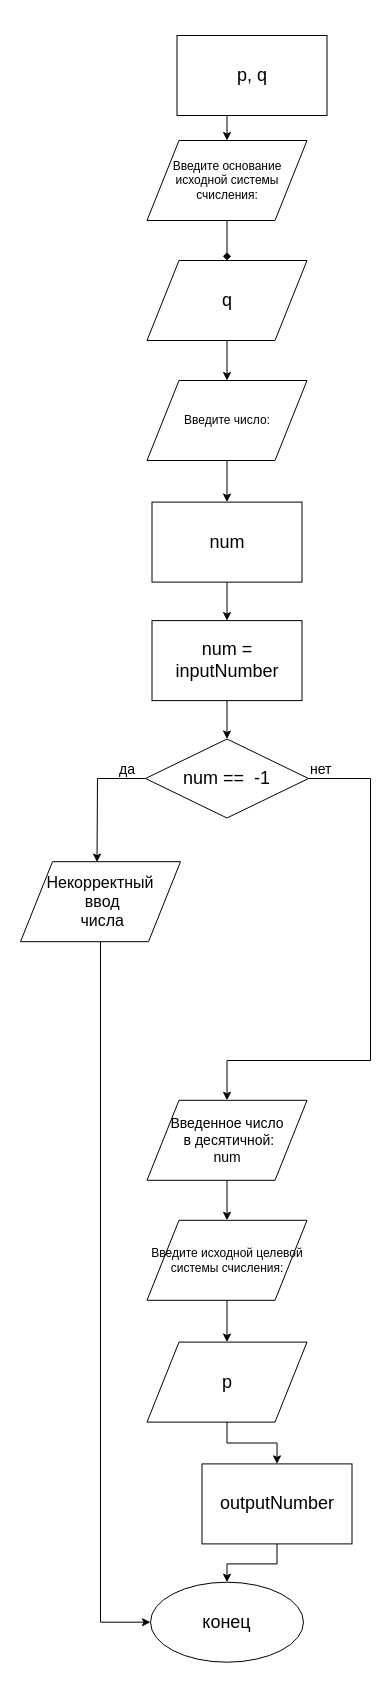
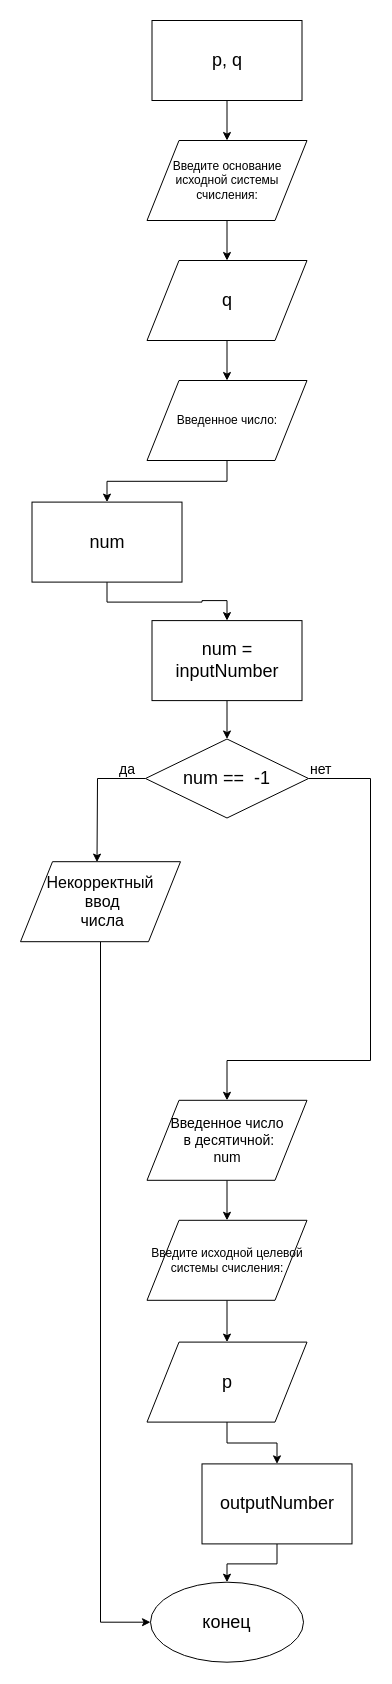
  <mxCell id="0" />
  <mxCell id="1" parent="0" />
  <mxCell id="2" style="edgeStyle=orthogonalEdgeStyle;rounded=0;orthogonalLoop=1;jettySize=auto;html=1;exitX=0;exitY=0.5;exitDx=0;exitDy=0;" edge="1" parent="1" source="4"><mxGeometry relative="1" as="geometry"><mxPoint x="96.5" y="861.6" as="targetPoint" /></mxGeometry></mxCell>
  <mxCell id="3" style="edgeStyle=orthogonalEdgeStyle;rounded=0;orthogonalLoop=1;jettySize=auto;html=1;exitX=1;exitY=0.5;exitDx=0;exitDy=0;entryX=0.5;entryY=0;entryDx=0;entryDy=0;" edge="1" parent="1" source="4" target="21"><mxGeometry relative="1" as="geometry"><Array as="points"><mxPoint x="370" y="778" /><mxPoint x="370" y="1060" /><mxPoint x="227" y="1060" /></Array></mxGeometry></mxCell>
  <mxCell id="4" value="&lt;font style=&quot;font-size: 18px&quot;&gt;num ==&amp;nbsp; -1&lt;/font&gt;" style="rhombus;whiteSpace=wrap;html=1;" vertex="1" parent="1"><mxGeometry x="145" y="738.5" width="163" height="79" as="geometry" /></mxCell>
  <mxCell id="5" style="edgeStyle=orthogonalEdgeStyle;rounded=0;orthogonalLoop=1;jettySize=auto;html=1;exitX=0.5;exitY=1;exitDx=0;exitDy=0;entryX=0.5;entryY=0;entryDx=0;entryDy=0;" edge="1" parent="1" source="6" target="8"><mxGeometry relative="1" as="geometry" /></mxCell>
- <mxCell id="6" value="&lt;font style=&quot;font-size: 18px&quot;&gt;p, q&lt;/font&gt;" style="rounded=0;whiteSpace=wrap;html=1;" vertex="1" parent="1"><mxGeometry x="176.5" y="35" width="150" height="80" as="geometry" /></mxCell>
- <mxCell id="7" style="edgeStyle=orthogonalEdgeStyle;rounded=0;orthogonalLoop=1;jettySize=auto;html=1;exitX=0.5;exitY=1;exitDx=0;exitDy=0;entryX=0.5;entryY=0;entryDx=0;entryDy=0;endArrow=diamond;" edge="1" parent="1" source="8" target="10"><mxGeometry relative="1" as="geometry" /></mxCell>
+ <mxCell id="6" value="&lt;font style=&quot;font-size: 18px&quot;&gt;p, q&lt;/font&gt;" style="rounded=0;whiteSpace=wrap;html=1;" vertex="1" parent="1"><mxGeometry x="151.5" y="20" width="150" height="80" as="geometry" /></mxCell>
+ <mxCell id="7" style="edgeStyle=orthogonalEdgeStyle;rounded=0;orthogonalLoop=1;jettySize=auto;html=1;exitX=0.5;exitY=1;exitDx=0;exitDy=0;entryX=0.5;entryY=0;entryDx=0;entryDy=0;" edge="1" parent="1" source="8" target="10"><mxGeometry relative="1" as="geometry" /></mxCell>
  <mxCell id="8" value="Введите основание исходной системы счисления:" style="shape=parallelogram;perimeter=parallelogramPerimeter;whiteSpace=wrap;html=1;" vertex="1" parent="1"><mxGeometry x="146.5" y="140" width="160" height="80" as="geometry" /></mxCell>
  <mxCell id="9" style="edgeStyle=orthogonalEdgeStyle;rounded=0;orthogonalLoop=1;jettySize=auto;html=1;exitX=0.5;exitY=1;exitDx=0;exitDy=0;" edge="1" parent="1" source="10" target="12"><mxGeometry relative="1" as="geometry" /></mxCell>
  <mxCell id="10" value="&lt;font style=&quot;font-size: 18px&quot;&gt;q&lt;/font&gt;" style="shape=parallelogram;perimeter=parallelogramPerimeter;whiteSpace=wrap;html=1;" vertex="1" parent="1"><mxGeometry x="146.5" y="260" width="160" height="80" as="geometry" /></mxCell>
  <mxCell id="11" style="edgeStyle=orthogonalEdgeStyle;rounded=0;orthogonalLoop=1;jettySize=auto;html=1;exitX=0.5;exitY=1;exitDx=0;exitDy=0;entryX=0.5;entryY=0;entryDx=0;entryDy=0;" edge="1" parent="1" source="12" target="16"><mxGeometry relative="1" as="geometry" /></mxCell>
- <mxCell id="12" value="Введите число:" style="shape=parallelogram;perimeter=parallelogramPerimeter;whiteSpace=wrap;html=1;" vertex="1" parent="1"><mxGeometry x="146.5" y="380" width="160" height="80" as="geometry" /></mxCell>
+ <mxCell id="12" value="Введенное число:" style="shape=parallelogram;perimeter=parallelogramPerimeter;whiteSpace=wrap;html=1;" vertex="1" parent="1"><mxGeometry x="146.5" y="380" width="160" height="80" as="geometry" /></mxCell>
  <mxCell id="13" style="edgeStyle=orthogonalEdgeStyle;rounded=0;orthogonalLoop=1;jettySize=auto;html=1;exitX=0.5;exitY=1;exitDx=0;exitDy=0;entryX=0.5;entryY=0;entryDx=0;entryDy=0;" edge="1" parent="1" source="16" target="15"><mxGeometry relative="1" as="geometry" /></mxCell>
  <mxCell id="14" style="edgeStyle=orthogonalEdgeStyle;rounded=0;orthogonalLoop=1;jettySize=auto;html=1;exitX=0.5;exitY=1;exitDx=0;exitDy=0;entryX=0.5;entryY=0;entryDx=0;entryDy=0;" edge="1" parent="1" source="15" target="4"><mxGeometry relative="1" as="geometry" /></mxCell>
  <mxCell id="15" value="&lt;span style=&quot;font-size: 18px&quot;&gt;num = inputNumber&lt;/span&gt;" style="rounded=0;whiteSpace=wrap;html=1;" vertex="1" parent="1"><mxGeometry x="151.5" y="620.1" width="150" height="80" as="geometry" /></mxCell>
- <mxCell id="16" value="&lt;span style=&quot;font-size: 18px&quot;&gt;num&lt;/span&gt;" style="rounded=0;whiteSpace=wrap;html=1;" vertex="1" parent="1"><mxGeometry x="151.5" y="501.6" width="150" height="80" as="geometry" /></mxCell>
+ <mxCell id="16" value="&lt;span style=&quot;font-size: 18px&quot;&gt;num&lt;/span&gt;" style="rounded=0;whiteSpace=wrap;html=1;" vertex="1" parent="1"><mxGeometry x="31.5" y="501.6" width="150" height="80" as="geometry" /></mxCell>
  <mxCell id="17" value="&lt;font style=&quot;font-size: 14px&quot;&gt;да&lt;/font&gt;" style="text;html=1;resizable=0;points=[];autosize=1;align=left;verticalAlign=top;spacingTop=-4;" vertex="1" parent="1"><mxGeometry x="116.5" y="758" width="30" height="20" as="geometry" /></mxCell>
  <mxCell id="18" style="edgeStyle=orthogonalEdgeStyle;rounded=0;orthogonalLoop=1;jettySize=auto;html=1;exitX=0.5;exitY=1;exitDx=0;exitDy=0;entryX=0;entryY=0.5;entryDx=0;entryDy=0;" edge="1" parent="1" source="19" target="28"><mxGeometry relative="1" as="geometry"><mxPoint x="100" y="1030" as="targetPoint" /></mxGeometry></mxCell>
  <mxCell id="19" value="&lt;font style=&quot;font-size: 16px&quot;&gt;Некорректный&lt;br&gt;&amp;nbsp;ввод&lt;br&gt;&amp;nbsp;числа&lt;/font&gt;" style="shape=parallelogram;perimeter=parallelogramPerimeter;whiteSpace=wrap;html=1;" vertex="1" parent="1"><mxGeometry x="20" y="861.2" width="160" height="80" as="geometry" /></mxCell>
  <mxCell id="20" style="edgeStyle=orthogonalEdgeStyle;rounded=0;orthogonalLoop=1;jettySize=auto;html=1;exitX=0.5;exitY=1;exitDx=0;exitDy=0;entryX=0.5;entryY=0;entryDx=0;entryDy=0;" edge="1" parent="1" source="21" target="23"><mxGeometry relative="1" as="geometry" /></mxCell>
  <mxCell id="21" value="&lt;span style=&quot;font-size: 14px&quot;&gt;Введенное число&lt;br&gt;&amp;nbsp;в десятичной: &lt;br&gt;num&lt;/span&gt;" style="shape=parallelogram;perimeter=parallelogramPerimeter;whiteSpace=wrap;html=1;" vertex="1" parent="1"><mxGeometry x="146.5" y="1099.8" width="160" height="80" as="geometry" /></mxCell>
  <mxCell id="22" style="edgeStyle=orthogonalEdgeStyle;rounded=0;orthogonalLoop=1;jettySize=auto;html=1;exitX=0.5;exitY=1;exitDx=0;exitDy=0;" edge="1" parent="1" source="23" target="25"><mxGeometry relative="1" as="geometry" /></mxCell>
  <mxCell id="23" value="&lt;span&gt;Введите исходной целевой &lt;br&gt;системы счисления:&lt;/span&gt;" style="shape=parallelogram;perimeter=parallelogramPerimeter;whiteSpace=wrap;html=1;" vertex="1" parent="1"><mxGeometry x="146.5" y="1219.8" width="160" height="80" as="geometry" /></mxCell>
  <mxCell id="24" style="edgeStyle=orthogonalEdgeStyle;rounded=0;orthogonalLoop=1;jettySize=auto;html=1;exitX=0.5;exitY=1;exitDx=0;exitDy=0;entryX=0.5;entryY=0;entryDx=0;entryDy=0;" edge="1" parent="1" source="25" target="27"><mxGeometry relative="1" as="geometry" /></mxCell>
  <mxCell id="25" value="&lt;font style=&quot;font-size: 18px&quot;&gt;p&lt;/font&gt;" style="shape=parallelogram;perimeter=parallelogramPerimeter;whiteSpace=wrap;html=1;" vertex="1" parent="1"><mxGeometry x="146.5" y="1341.6" width="160" height="80" as="geometry" /></mxCell>
  <mxCell id="26" style="edgeStyle=orthogonalEdgeStyle;rounded=0;orthogonalLoop=1;jettySize=auto;html=1;exitX=0.5;exitY=1;exitDx=0;exitDy=0;entryX=0.5;entryY=0;entryDx=0;entryDy=0;" edge="1" parent="1" source="27" target="28"><mxGeometry relative="1" as="geometry" /></mxCell>
  <mxCell id="27" value="&lt;span style=&quot;font-size: 18px&quot;&gt;outputNumber&lt;/span&gt;" style="rounded=0;whiteSpace=wrap;html=1;" vertex="1" parent="1"><mxGeometry x="201.5" y="1463.4" width="150" height="80" as="geometry" /></mxCell>
  <mxCell id="28" value="&lt;span style=&quot;font-size: 18px&quot;&gt;конец&lt;/span&gt;" style="ellipse;whiteSpace=wrap;html=1;" vertex="1" parent="1"><mxGeometry x="150" y="1581.7" width="153" height="80" as="geometry" /></mxCell>
  <mxCell id="29" value="&lt;font style=&quot;font-size: 14px&quot;&gt;нет&lt;/font&gt;" style="text;html=1;resizable=0;points=[];autosize=1;align=left;verticalAlign=top;spacingTop=-4;" vertex="1" parent="1"><mxGeometry x="308" y="758" width="40" height="20" as="geometry" /></mxCell>
